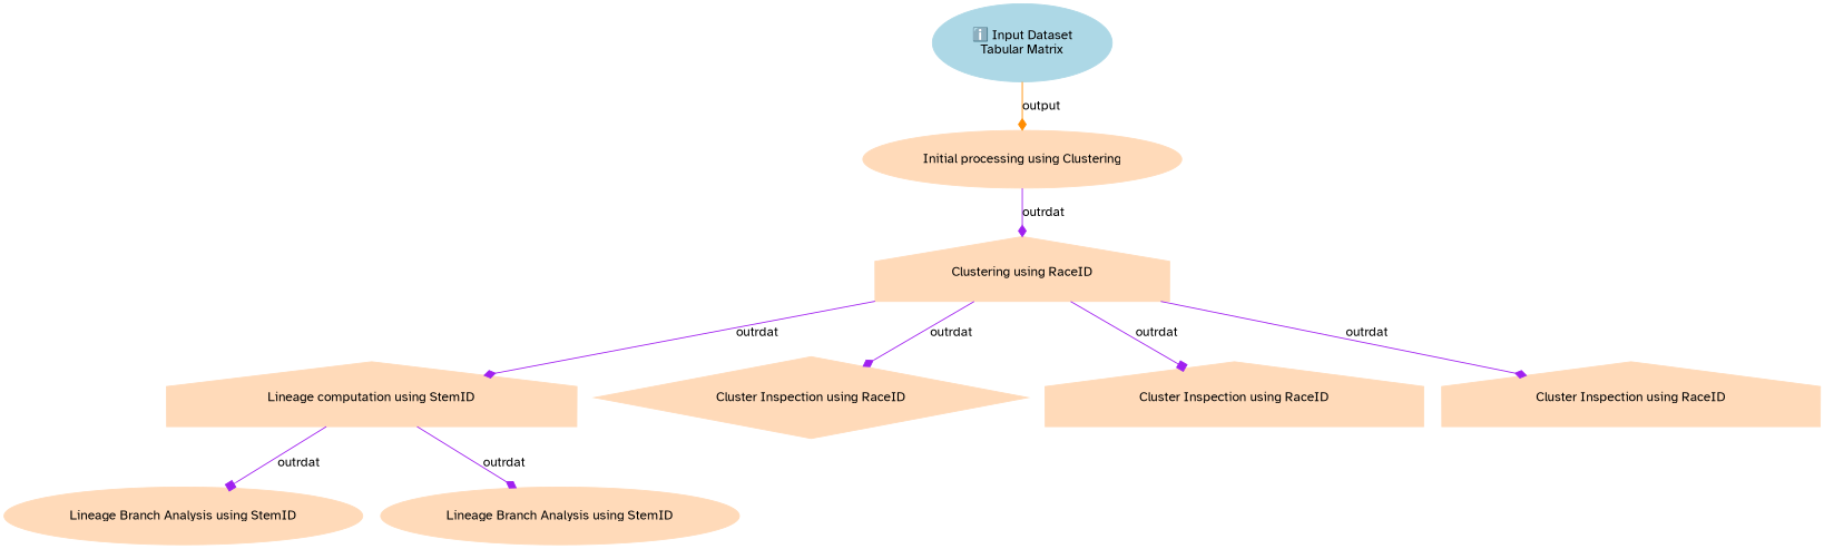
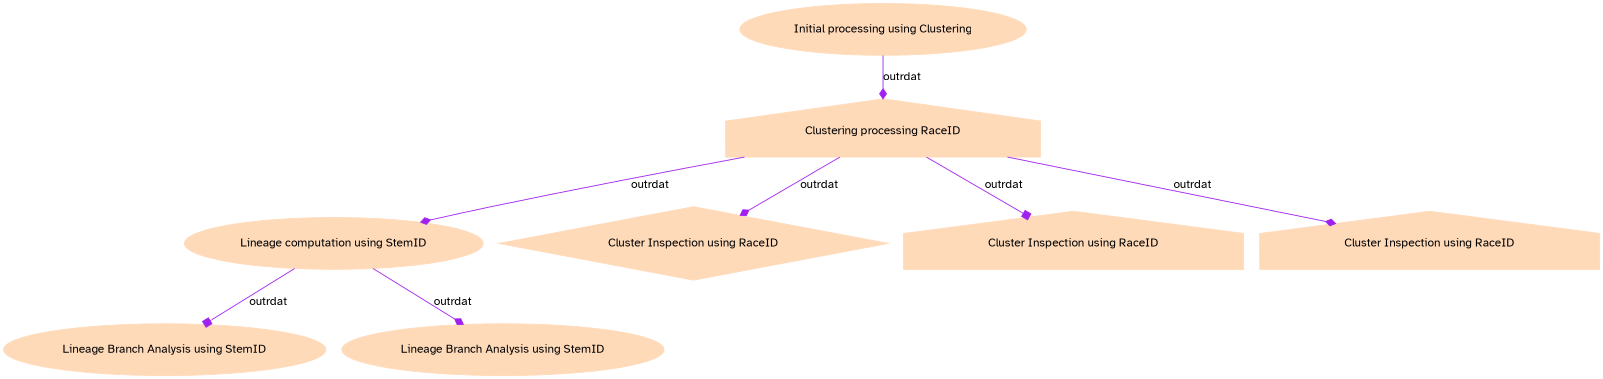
  digraph {
    node [color=peachpuff fontname="Atkinson Hyperlegible" margin="0.2,0.2" shape=ellipse style=filled]
    edge [arrowhead=diamond color=purple fontname="Atkinson Hyperlegible"]
-   n1 [color=lightblue label="ℹ️ Input Dataset\nTabular Matrix"]
    n2 [label="Initial processing using Clustering"]
-   n3 [label="Clustering using RaceID" shape=house]
-   n4 [label="Lineage computation using StemID" shape=house]
+   n3 [label="Clustering processing RaceID" shape=house]
+   n4 [label="Lineage computation using StemID"]
    n5 [label="Cluster Inspection using RaceID" shape=diamond]
    n6 [label="Cluster Inspection using RaceID" shape=house]
    n7 [label="Cluster Inspection using RaceID" shape=house]
    n8 [label="Lineage Branch Analysis using StemID"]
    n9 [label="Lineage Branch Analysis using StemID"]
-   n1 -> n2 [color=darkorange label=output]
    n2 -> n3 [label=outrdat]
    n3 -> n4 [label=outrdat]
    n3 -> n5 [label=outrdat]
    n3 -> n6 [arrowhead=box label=outrdat]
    n3 -> n7 [label=outrdat]
    n4 -> n8 [arrowhead=box label=outrdat]
    n4 -> n9 [label=outrdat]
  }
